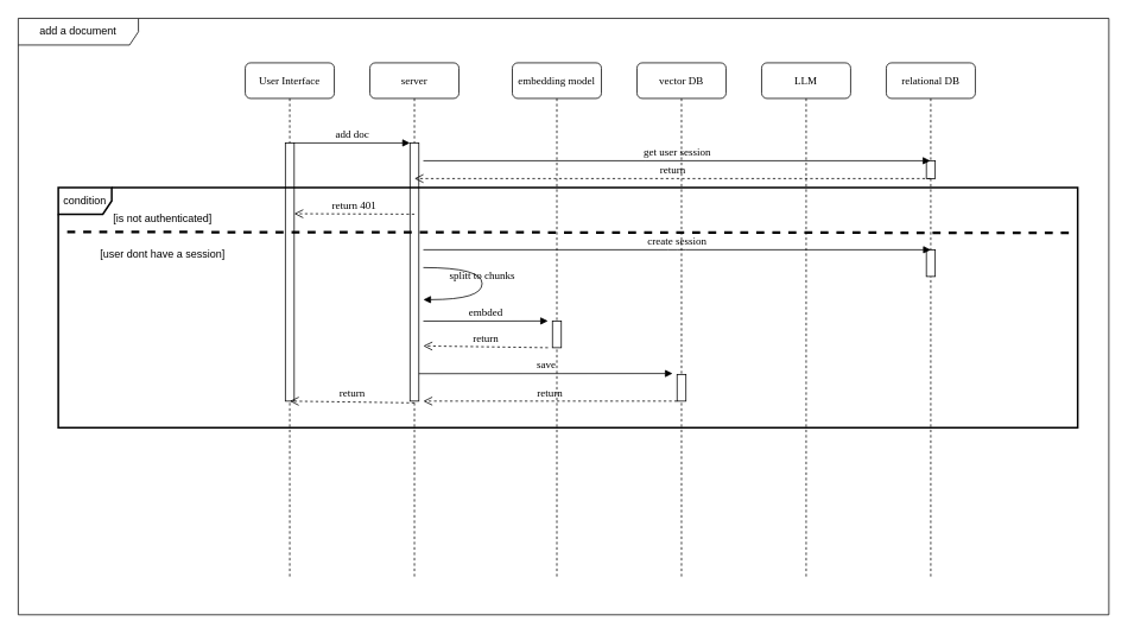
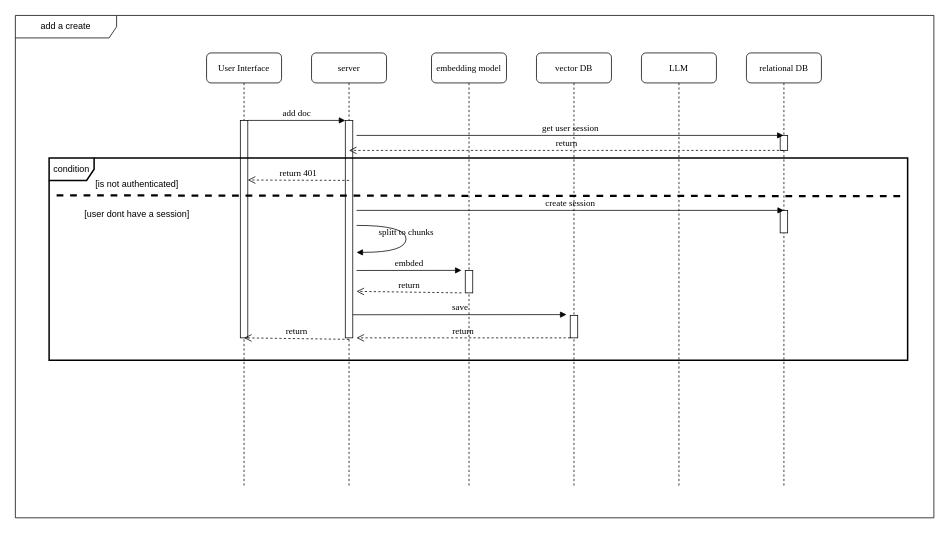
  <mxCell id="0" />
  <mxCell id="1" parent="0" />
  <mxCell id="2" value="vector DB" style="shape=umlLifeline;perimeter=lifelinePerimeter;whiteSpace=wrap;html=1;container=1;collapsible=0;recursiveResize=0;outlineConnect=0;rounded=1;shadow=0;comic=0;labelBackgroundColor=none;strokeWidth=1;fontFamily=Verdana;fontSize=12;align=center;" vertex="1" parent="1"><mxGeometry x="715" y="70" width="100" height="580" as="geometry" /></mxCell>
  <mxCell id="3" value="" style="html=1;points=[];perimeter=orthogonalPerimeter;rounded=0;shadow=0;comic=0;labelBackgroundColor=none;strokeWidth=1;fontFamily=Verdana;fontSize=12;align=center;" vertex="1" parent="2"><mxGeometry x="45" y="350" width="10" height="30" as="geometry" /></mxCell>
  <mxCell id="4" value="server" style="shape=umlLifeline;perimeter=lifelinePerimeter;whiteSpace=wrap;html=1;container=1;collapsible=0;recursiveResize=0;outlineConnect=0;rounded=1;shadow=0;comic=0;labelBackgroundColor=none;strokeWidth=1;fontFamily=Verdana;fontSize=12;align=center;" vertex="1" parent="1"><mxGeometry x="415" y="70" width="100" height="580" as="geometry" /></mxCell>
  <mxCell id="5" value="" style="html=1;points=[];perimeter=orthogonalPerimeter;rounded=0;shadow=0;comic=0;labelBackgroundColor=none;strokeWidth=1;fontFamily=Verdana;fontSize=12;align=center;" vertex="1" parent="4"><mxGeometry x="45" y="90" width="10" height="290" as="geometry" /></mxCell>
  <mxCell id="6" value="embedding model" style="shape=umlLifeline;perimeter=lifelinePerimeter;whiteSpace=wrap;html=1;container=1;collapsible=0;recursiveResize=0;outlineConnect=0;rounded=1;shadow=0;comic=0;labelBackgroundColor=none;strokeWidth=1;fontFamily=Verdana;fontSize=12;align=center;" vertex="1" parent="1"><mxGeometry x="575" y="70" width="100" height="580" as="geometry" /></mxCell>
  <mxCell id="7" value="" style="html=1;points=[];perimeter=orthogonalPerimeter;rounded=0;shadow=0;comic=0;labelBackgroundColor=none;strokeWidth=1;fontFamily=Verdana;fontSize=12;align=center;" vertex="1" parent="6"><mxGeometry x="45" y="290" width="10" height="30" as="geometry" /></mxCell>
  <mxCell id="8" value="save" style="html=1;verticalAlign=bottom;endArrow=block;labelBackgroundColor=none;fontFamily=Verdana;fontSize=12;edgeStyle=elbowEdgeStyle;elbow=vertical;" edge="1" parent="6"><mxGeometry relative="1" as="geometry"><mxPoint x="-105" y="349.17" as="sourcePoint" /><mxPoint x="180" y="349" as="targetPoint" /></mxGeometry></mxCell>
  <mxCell id="9" value="return" style="html=1;verticalAlign=bottom;endArrow=open;dashed=1;endSize=8;labelBackgroundColor=none;fontFamily=Verdana;fontSize=12;" edge="1" parent="6"><mxGeometry relative="1" as="geometry"><mxPoint x="-100" y="380" as="targetPoint" /><mxPoint x="185" y="380" as="sourcePoint" /></mxGeometry></mxCell>
  <mxCell id="10" value="LLM" style="shape=umlLifeline;perimeter=lifelinePerimeter;whiteSpace=wrap;html=1;container=1;collapsible=0;recursiveResize=0;outlineConnect=0;rounded=1;shadow=0;comic=0;labelBackgroundColor=none;strokeWidth=1;fontFamily=Verdana;fontSize=12;align=center;" vertex="1" parent="1"><mxGeometry x="855" y="70" width="100" height="580" as="geometry" /></mxCell>
  <mxCell id="11" value="relational DB" style="shape=umlLifeline;perimeter=lifelinePerimeter;whiteSpace=wrap;html=1;container=1;collapsible=0;recursiveResize=0;outlineConnect=0;rounded=1;shadow=0;comic=0;labelBackgroundColor=none;strokeWidth=1;fontFamily=Verdana;fontSize=12;align=center;" vertex="1" parent="1"><mxGeometry x="995" y="70" width="100" height="580" as="geometry" /></mxCell>
  <mxCell id="12" value="" style="html=1;points=[[0,0,0,0,5],[0,1,0,0,-5],[1,0,0,0,5],[1,1,0,0,-5]];perimeter=orthogonalPerimeter;outlineConnect=0;targetShapes=umlLifeline;portConstraint=eastwest;newEdgeStyle={&quot;curved&quot;:0,&quot;rounded&quot;:0};" vertex="1" parent="11"><mxGeometry x="45" y="110" width="10" height="20" as="geometry" /></mxCell>
  <mxCell id="13" value="" style="html=1;points=[];perimeter=orthogonalPerimeter;rounded=0;shadow=0;comic=0;labelBackgroundColor=none;strokeWidth=1;fontFamily=Verdana;fontSize=12;align=center;" vertex="1" parent="11"><mxGeometry x="45" y="210" width="10" height="30" as="geometry" /></mxCell>
  <mxCell id="14" value="User Interface" style="shape=umlLifeline;perimeter=lifelinePerimeter;whiteSpace=wrap;html=1;container=1;collapsible=0;recursiveResize=0;outlineConnect=0;rounded=1;shadow=0;comic=0;labelBackgroundColor=none;strokeWidth=1;fontFamily=Verdana;fontSize=12;align=center;" vertex="1" parent="1"><mxGeometry x="275" y="70" width="100" height="580" as="geometry" /></mxCell>
  <mxCell id="15" value="" style="html=1;points=[];perimeter=orthogonalPerimeter;rounded=0;shadow=0;comic=0;labelBackgroundColor=none;strokeWidth=1;fontFamily=Verdana;fontSize=12;align=center;" vertex="1" parent="14"><mxGeometry x="45" y="90" width="10" height="290" as="geometry" /></mxCell>
  <mxCell id="16" value="add doc" style="html=1;verticalAlign=bottom;endArrow=block;entryX=0;entryY=0;labelBackgroundColor=none;fontFamily=Verdana;fontSize=12;edgeStyle=elbowEdgeStyle;elbow=vertical;" edge="1" parent="1" source="15" target="5"><mxGeometry relative="1" as="geometry"><mxPoint x="395" y="180" as="sourcePoint" /></mxGeometry></mxCell>
  <mxCell id="17" value="get user session" style="html=1;verticalAlign=bottom;endArrow=block;labelBackgroundColor=none;fontFamily=Verdana;fontSize=12;edgeStyle=elbowEdgeStyle;elbow=vertical;" edge="1" parent="1" target="11"><mxGeometry relative="1" as="geometry"><mxPoint x="475" y="180" as="sourcePoint" /><mxPoint x="605" y="180" as="targetPoint" /></mxGeometry></mxCell>
  <mxCell id="18" value="return" style="html=1;verticalAlign=bottom;endArrow=open;dashed=1;endSize=8;labelBackgroundColor=none;fontFamily=Verdana;fontSize=12;" edge="1" parent="1" source="11"><mxGeometry relative="1" as="geometry"><mxPoint x="465" y="200" as="targetPoint" /><mxPoint x="745" y="200" as="sourcePoint" /></mxGeometry></mxCell>
  <mxCell id="19" value="" style="group" vertex="1" connectable="0" parent="1"><mxGeometry x="65" y="210" width="1145" height="270" as="geometry" /></mxCell>
  <mxCell id="20" value="" style="group" vertex="1" connectable="0" parent="19"><mxGeometry width="1145" height="270" as="geometry" /></mxCell>
  <mxCell id="21" value="condition" style="shape=umlFrame;whiteSpace=wrap;html=1;pointerEvents=0;strokeWidth=2;" vertex="1" parent="20"><mxGeometry width="1145" height="270" as="geometry" /></mxCell>
  <mxCell id="22" value="[user dont have a session]" style="text;html=1;align=center;verticalAlign=middle;resizable=0;points=[];autosize=1;strokeColor=none;fillColor=none;" vertex="1" parent="20"><mxGeometry x="37.167" y="59.999" width="160" height="30" as="geometry" /></mxCell>
  <mxCell id="23" value="" style="endArrow=none;dashed=1;html=1;rounded=0;strokeWidth=3;" edge="1" parent="20"><mxGeometry width="50" height="50" relative="1" as="geometry"><mxPoint x="10" y="50" as="sourcePoint" /><mxPoint x="1140" y="51" as="targetPoint" /></mxGeometry></mxCell>
  <mxCell id="24" value="return 401" style="html=1;verticalAlign=bottom;endArrow=open;dashed=1;endSize=8;labelBackgroundColor=none;fontFamily=Verdana;fontSize=12;" edge="1" parent="20"><mxGeometry relative="1" as="geometry"><mxPoint x="265" y="29.5" as="targetPoint" /><mxPoint x="400" y="30" as="sourcePoint" /></mxGeometry></mxCell>
  <mxCell id="25" value="splitt to chunks" style="html=1;verticalAlign=bottom;endArrow=block;labelBackgroundColor=none;fontFamily=Verdana;fontSize=12;elbow=vertical;edgeStyle=orthogonalEdgeStyle;curved=1;" edge="1" parent="20"><mxGeometry relative="1" as="geometry"><mxPoint x="410" y="90" as="sourcePoint" /><mxPoint x="410" y="126" as="targetPoint" /><Array as="points"><mxPoint x="476" y="90" /><mxPoint x="476" y="126" /></Array></mxGeometry></mxCell>
  <mxCell id="26" value="embded&lt;span style=&quot;color: rgba(0, 0, 0, 0); font-family: monospace; font-size: 0px; text-align: start;&quot;&gt;%3CmxGraphModel%3E%3Croot%3E%3CmxCell%20id%3D%220%22%2F%3E%3CmxCell%20id%3D%221%22%20parent%3D%220%22%2F%3E%3CmxCell%20id%3D%222%22%20value%3D%22add%20doc%22%20style%3D%22html%3D1%3BverticalAlign%3Dbottom%3BendArrow%3Dblock%3BentryX%3D0%3BentryY%3D0%3BlabelBackgroundColor%3Dnone%3BfontFamily%3DVerdana%3BfontSize%3D12%3BedgeStyle%3DelbowEdgeStyle%3Belbow%3Dvertical%3B%22%20edge%3D%221%22%20parent%3D%221%22%3E%3CmxGeometry%20relative%3D%221%22%20as%3D%22geometry%22%3E%3CmxPoint%20x%3D%22425%22%20y%3D%22220%22%20as%3D%22sourcePoint%22%2F%3E%3CmxPoint%20x%3D%22555%22%20y%3D%22220%22%20as%3D%22targetPoint%22%2F%3E%3C%2FmxGeometry%3E%3C%2FmxCell%3E%3C%2Froot%3E%3C%2FmxGraphModel%3E&lt;/span&gt;" style="html=1;verticalAlign=bottom;endArrow=block;labelBackgroundColor=none;fontFamily=Verdana;fontSize=12;edgeStyle=elbowEdgeStyle;elbow=vertical;" edge="1" parent="20"><mxGeometry relative="1" as="geometry"><mxPoint x="410" y="150.14" as="sourcePoint" /><mxPoint x="550" y="150" as="targetPoint" /></mxGeometry></mxCell>
  <mxCell id="27" value="return" style="html=1;verticalAlign=bottom;endArrow=open;dashed=1;endSize=8;labelBackgroundColor=none;fontFamily=Verdana;fontSize=12;" edge="1" parent="20"><mxGeometry relative="1" as="geometry"><mxPoint x="410" y="178" as="targetPoint" /><mxPoint x="550" y="180" as="sourcePoint" /></mxGeometry></mxCell>
  <mxCell id="28" value="return" style="html=1;verticalAlign=bottom;endArrow=open;dashed=1;endSize=8;labelBackgroundColor=none;fontFamily=Verdana;fontSize=12;" edge="1" parent="20"><mxGeometry relative="1" as="geometry"><mxPoint x="260" y="240" as="targetPoint" /><mxPoint x="400" y="242" as="sourcePoint" /></mxGeometry></mxCell>
  <mxCell id="29" value="create session" style="html=1;verticalAlign=bottom;endArrow=block;labelBackgroundColor=none;fontFamily=Verdana;fontSize=12;edgeStyle=elbowEdgeStyle;elbow=vertical;" edge="1" parent="20"><mxGeometry relative="1" as="geometry"><mxPoint x="410" y="70" as="sourcePoint" /><mxPoint x="980" y="70" as="targetPoint" /></mxGeometry></mxCell>
  <mxCell id="30" value="[is not authenticated]" style="text;html=1;align=center;verticalAlign=middle;resizable=0;points=[];autosize=1;strokeColor=none;fillColor=none;" vertex="1" parent="19"><mxGeometry x="52.167" y="19.999" width="130" height="30" as="geometry" /></mxCell>
- <mxCell id="31" value="add a document" style="shape=umlFrame;whiteSpace=wrap;html=1;pointerEvents=0;width=135;height=30;" vertex="1" parent="1"><mxGeometry x="20" y="20" width="1225" height="670" as="geometry" /></mxCell>
+ <mxCell id="31" value="add a create" style="shape=umlFrame;whiteSpace=wrap;html=1;pointerEvents=0;width=135;height=30;" vertex="1" parent="1"><mxGeometry x="20" y="20" width="1225" height="670" as="geometry" /></mxCell>
